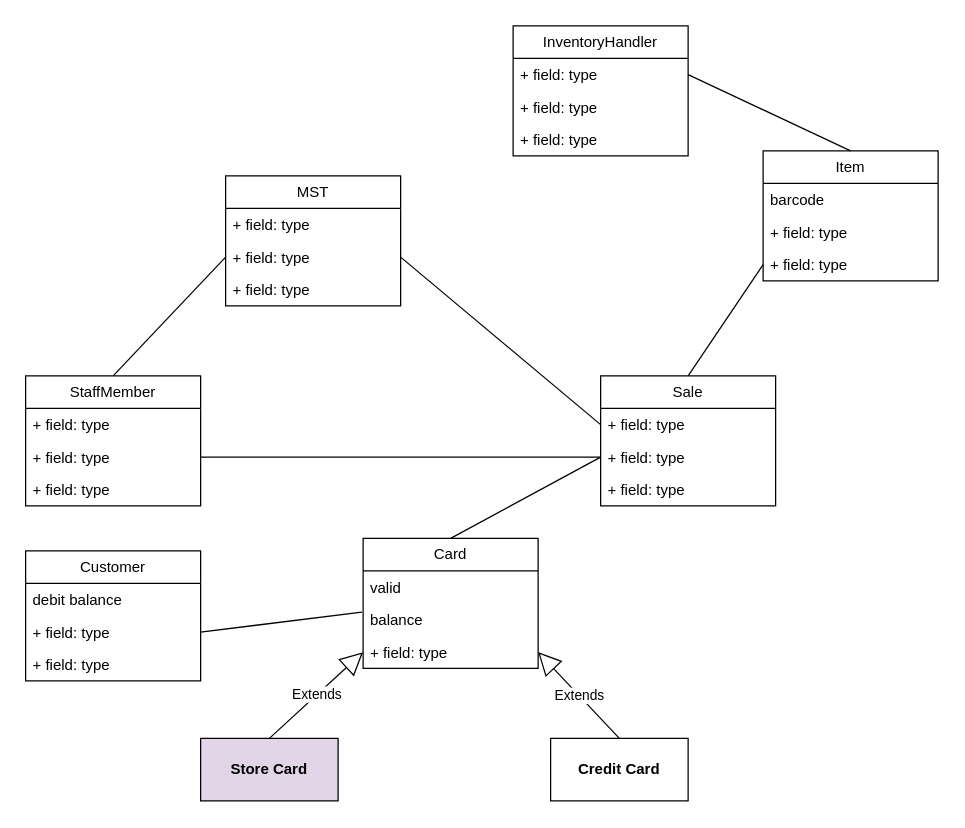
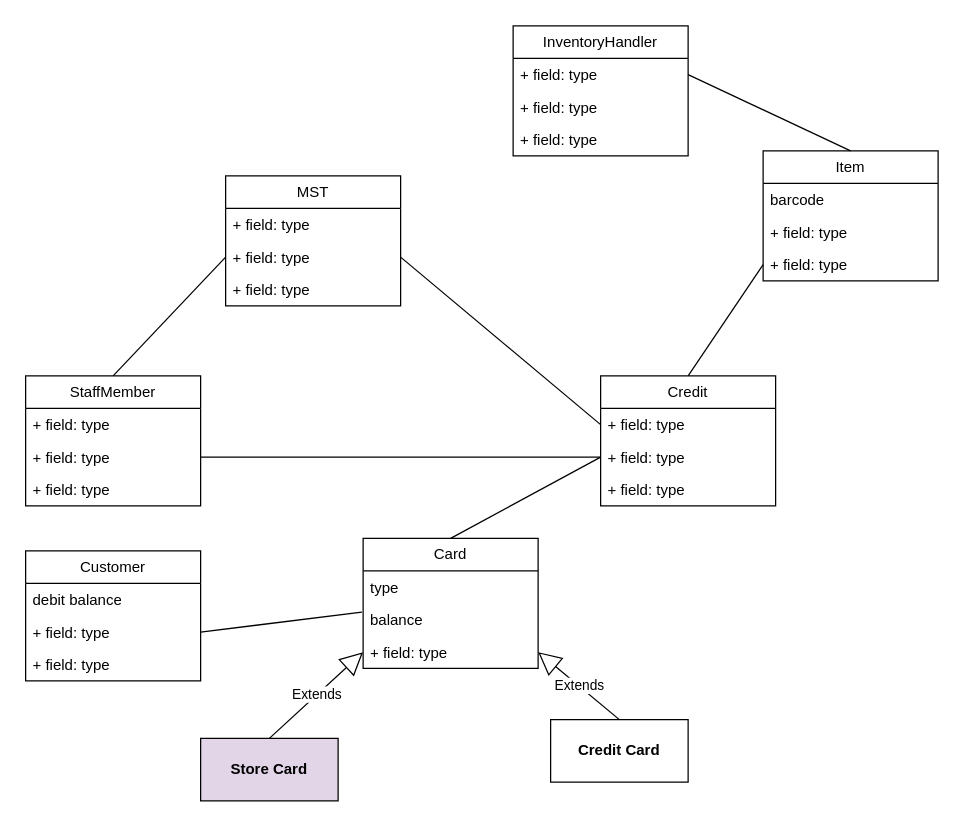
  <mxCell id="0" />
  <mxCell id="1" parent="0" />
  <mxCell id="2" value="Item" style="swimlane;fontStyle=0;childLayout=stackLayout;horizontal=1;startSize=26;fillColor=none;horizontalStack=0;resizeParent=1;resizeParentMax=0;resizeLast=0;collapsible=1;marginBottom=0;whiteSpace=wrap;html=1;" vertex="1" parent="1"><mxGeometry x="610" y="120" width="140" height="104" as="geometry" /></mxCell>
  <mxCell id="3" value="barcode" style="text;strokeColor=none;fillColor=none;align=left;verticalAlign=top;spacingLeft=4;spacingRight=4;overflow=hidden;rotatable=0;points=[[0,0.5],[1,0.5]];portConstraint=eastwest;whiteSpace=wrap;html=1;" vertex="1" parent="2"><mxGeometry y="26" width="140" height="26" as="geometry" /></mxCell>
  <mxCell id="4" value="+ field: type" style="text;strokeColor=none;fillColor=none;align=left;verticalAlign=top;spacingLeft=4;spacingRight=4;overflow=hidden;rotatable=0;points=[[0,0.5],[1,0.5]];portConstraint=eastwest;whiteSpace=wrap;html=1;" vertex="1" parent="2"><mxGeometry y="52" width="140" height="26" as="geometry" /></mxCell>
  <mxCell id="5" value="+ field: type" style="text;strokeColor=none;fillColor=none;align=left;verticalAlign=top;spacingLeft=4;spacingRight=4;overflow=hidden;rotatable=0;points=[[0,0.5],[1,0.5]];portConstraint=eastwest;whiteSpace=wrap;html=1;" vertex="1" parent="2"><mxGeometry y="78" width="140" height="26" as="geometry" /></mxCell>
  <mxCell id="6" value="StaffMember" style="swimlane;fontStyle=0;childLayout=stackLayout;horizontal=1;startSize=26;fillColor=none;horizontalStack=0;resizeParent=1;resizeParentMax=0;resizeLast=0;collapsible=1;marginBottom=0;whiteSpace=wrap;html=1;" vertex="1" parent="1"><mxGeometry x="20" y="300" width="140" height="104" as="geometry" /></mxCell>
  <mxCell id="7" value="+ field: type" style="text;strokeColor=none;fillColor=none;align=left;verticalAlign=top;spacingLeft=4;spacingRight=4;overflow=hidden;rotatable=0;points=[[0,0.5],[1,0.5]];portConstraint=eastwest;whiteSpace=wrap;html=1;" vertex="1" parent="6"><mxGeometry y="26" width="140" height="26" as="geometry" /></mxCell>
  <mxCell id="8" value="+ field: type" style="text;strokeColor=none;fillColor=none;align=left;verticalAlign=top;spacingLeft=4;spacingRight=4;overflow=hidden;rotatable=0;points=[[0,0.5],[1,0.5]];portConstraint=eastwest;whiteSpace=wrap;html=1;" vertex="1" parent="6"><mxGeometry y="52" width="140" height="26" as="geometry" /></mxCell>
  <mxCell id="9" value="+ field: type" style="text;strokeColor=none;fillColor=none;align=left;verticalAlign=top;spacingLeft=4;spacingRight=4;overflow=hidden;rotatable=0;points=[[0,0.5],[1,0.5]];portConstraint=eastwest;whiteSpace=wrap;html=1;" vertex="1" parent="6"><mxGeometry y="78" width="140" height="26" as="geometry" /></mxCell>
- <mxCell id="10" value="Sale" style="swimlane;fontStyle=0;childLayout=stackLayout;horizontal=1;startSize=26;fillColor=none;horizontalStack=0;resizeParent=1;resizeParentMax=0;resizeLast=0;collapsible=1;marginBottom=0;whiteSpace=wrap;html=1;" vertex="1" parent="1"><mxGeometry x="480" y="300" width="140" height="104" as="geometry" /></mxCell>
+ <mxCell id="10" value="Credit" style="swimlane;fontStyle=0;childLayout=stackLayout;horizontal=1;startSize=26;fillColor=none;horizontalStack=0;resizeParent=1;resizeParentMax=0;resizeLast=0;collapsible=1;marginBottom=0;whiteSpace=wrap;html=1;" vertex="1" parent="1"><mxGeometry x="480" y="300" width="140" height="104" as="geometry" /></mxCell>
  <mxCell id="11" value="+ field: type" style="text;strokeColor=none;fillColor=none;align=left;verticalAlign=top;spacingLeft=4;spacingRight=4;overflow=hidden;rotatable=0;points=[[0,0.5],[1,0.5]];portConstraint=eastwest;whiteSpace=wrap;html=1;" vertex="1" parent="10"><mxGeometry y="26" width="140" height="26" as="geometry" /></mxCell>
  <mxCell id="12" value="+ field: type" style="text;strokeColor=none;fillColor=none;align=left;verticalAlign=top;spacingLeft=4;spacingRight=4;overflow=hidden;rotatable=0;points=[[0,0.5],[1,0.5]];portConstraint=eastwest;whiteSpace=wrap;html=1;" vertex="1" parent="10"><mxGeometry y="52" width="140" height="26" as="geometry" /></mxCell>
  <mxCell id="13" value="+ field: type" style="text;strokeColor=none;fillColor=none;align=left;verticalAlign=top;spacingLeft=4;spacingRight=4;overflow=hidden;rotatable=0;points=[[0,0.5],[1,0.5]];portConstraint=eastwest;whiteSpace=wrap;html=1;" vertex="1" parent="10"><mxGeometry y="78" width="140" height="26" as="geometry" /></mxCell>
  <mxCell id="14" value="Card" style="swimlane;fontStyle=0;childLayout=stackLayout;horizontal=1;startSize=26;fillColor=none;horizontalStack=0;resizeParent=1;resizeParentMax=0;resizeLast=0;collapsible=1;marginBottom=0;whiteSpace=wrap;html=1;" vertex="1" parent="1"><mxGeometry x="290" y="430" width="140" height="104" as="geometry" /></mxCell>
- <mxCell id="15" value="valid" style="text;strokeColor=none;fillColor=none;align=left;verticalAlign=top;spacingLeft=4;spacingRight=4;overflow=hidden;rotatable=0;points=[[0,0.5],[1,0.5]];portConstraint=eastwest;whiteSpace=wrap;html=1;" vertex="1" parent="14"><mxGeometry y="26" width="140" height="26" as="geometry" /></mxCell>
+ <mxCell id="15" value="type" style="text;strokeColor=none;fillColor=none;align=left;verticalAlign=top;spacingLeft=4;spacingRight=4;overflow=hidden;rotatable=0;points=[[0,0.5],[1,0.5]];portConstraint=eastwest;whiteSpace=wrap;html=1;" vertex="1" parent="14"><mxGeometry y="26" width="140" height="26" as="geometry" /></mxCell>
  <mxCell id="16" value="balance" style="text;strokeColor=none;fillColor=none;align=left;verticalAlign=top;spacingLeft=4;spacingRight=4;overflow=hidden;rotatable=0;points=[[0,0.5],[1,0.5]];portConstraint=eastwest;whiteSpace=wrap;html=1;" vertex="1" parent="14"><mxGeometry y="52" width="140" height="26" as="geometry" /></mxCell>
  <mxCell id="17" value="+ field: type" style="text;strokeColor=none;fillColor=none;align=left;verticalAlign=top;spacingLeft=4;spacingRight=4;overflow=hidden;rotatable=0;points=[[0,0.5],[1,0.5]];portConstraint=eastwest;whiteSpace=wrap;html=1;" vertex="1" parent="14"><mxGeometry y="78" width="140" height="26" as="geometry" /></mxCell>
  <mxCell id="18" value="&lt;b&gt;Store Card&lt;/b&gt;" style="html=1;whiteSpace=wrap;fillColor=#e1d5e7;" vertex="1" parent="1"><mxGeometry x="160" y="590" width="110" height="50" as="geometry" /></mxCell>
- <mxCell id="19" value="&lt;b&gt;Credit Card&lt;/b&gt;" style="html=1;whiteSpace=wrap;" vertex="1" parent="1"><mxGeometry x="440" y="590" width="110" height="50" as="geometry" /></mxCell>
+ <mxCell id="19" value="&lt;b&gt;Credit Card&lt;/b&gt;" style="html=1;whiteSpace=wrap;" vertex="1" parent="1"><mxGeometry x="440" y="575" width="110" height="50" as="geometry" /></mxCell>
  <mxCell id="20" value="Customer" style="swimlane;fontStyle=0;childLayout=stackLayout;horizontal=1;startSize=26;fillColor=none;horizontalStack=0;resizeParent=1;resizeParentMax=0;resizeLast=0;collapsible=1;marginBottom=0;whiteSpace=wrap;html=1;" vertex="1" parent="1"><mxGeometry x="20" y="440" width="140" height="104" as="geometry" /></mxCell>
  <mxCell id="21" value="debit balance" style="text;strokeColor=none;fillColor=none;align=left;verticalAlign=top;spacingLeft=4;spacingRight=4;overflow=hidden;rotatable=0;points=[[0,0.5],[1,0.5]];portConstraint=eastwest;whiteSpace=wrap;html=1;" vertex="1" parent="20"><mxGeometry y="26" width="140" height="26" as="geometry" /></mxCell>
  <mxCell id="22" value="+ field: type" style="text;strokeColor=none;fillColor=none;align=left;verticalAlign=top;spacingLeft=4;spacingRight=4;overflow=hidden;rotatable=0;points=[[0,0.5],[1,0.5]];portConstraint=eastwest;whiteSpace=wrap;html=1;" vertex="1" parent="20"><mxGeometry y="52" width="140" height="26" as="geometry" /></mxCell>
  <mxCell id="23" value="+ field: type" style="text;strokeColor=none;fillColor=none;align=left;verticalAlign=top;spacingLeft=4;spacingRight=4;overflow=hidden;rotatable=0;points=[[0,0.5],[1,0.5]];portConstraint=eastwest;whiteSpace=wrap;html=1;" vertex="1" parent="20"><mxGeometry y="78" width="140" height="26" as="geometry" /></mxCell>
  <mxCell id="24" value="MST" style="swimlane;fontStyle=0;childLayout=stackLayout;horizontal=1;startSize=26;fillColor=none;horizontalStack=0;resizeParent=1;resizeParentMax=0;resizeLast=0;collapsible=1;marginBottom=0;whiteSpace=wrap;html=1;" vertex="1" parent="1"><mxGeometry x="180" y="140" width="140" height="104" as="geometry" /></mxCell>
  <mxCell id="25" value="+ field: type" style="text;strokeColor=none;fillColor=none;align=left;verticalAlign=top;spacingLeft=4;spacingRight=4;overflow=hidden;rotatable=0;points=[[0,0.5],[1,0.5]];portConstraint=eastwest;whiteSpace=wrap;html=1;" vertex="1" parent="24"><mxGeometry y="26" width="140" height="26" as="geometry" /></mxCell>
  <mxCell id="26" value="+ field: type" style="text;strokeColor=none;fillColor=none;align=left;verticalAlign=top;spacingLeft=4;spacingRight=4;overflow=hidden;rotatable=0;points=[[0,0.5],[1,0.5]];portConstraint=eastwest;whiteSpace=wrap;html=1;" vertex="1" parent="24"><mxGeometry y="52" width="140" height="26" as="geometry" /></mxCell>
  <mxCell id="27" value="+ field: type" style="text;strokeColor=none;fillColor=none;align=left;verticalAlign=top;spacingLeft=4;spacingRight=4;overflow=hidden;rotatable=0;points=[[0,0.5],[1,0.5]];portConstraint=eastwest;whiteSpace=wrap;html=1;" vertex="1" parent="24"><mxGeometry y="78" width="140" height="26" as="geometry" /></mxCell>
  <mxCell id="28" value="" style="endArrow=none;html=1;rounded=0;exitX=0.5;exitY=0;exitDx=0;exitDy=0;entryX=0;entryY=0.5;entryDx=0;entryDy=0;" edge="1" parent="1" source="14" target="12"><mxGeometry width="50" height="50" relative="1" as="geometry"><mxPoint x="370" y="430" as="sourcePoint" /><mxPoint x="370" y="370" as="targetPoint" /></mxGeometry></mxCell>
  <mxCell id="29" value="" style="endArrow=none;html=1;rounded=0;exitX=1;exitY=0.5;exitDx=0;exitDy=0;entryX=-0.007;entryY=1.269;entryDx=0;entryDy=0;entryPerimeter=0;" edge="1" parent="1" source="22" target="15"><mxGeometry width="50" height="50" relative="1" as="geometry"><mxPoint x="410" y="350" as="sourcePoint" /><mxPoint x="420" y="280" as="targetPoint" /></mxGeometry></mxCell>
  <mxCell id="30" value="Extends" style="endArrow=block;endSize=16;endFill=0;html=1;rounded=0;exitX=0.5;exitY=0;exitDx=0;exitDy=0;entryX=0;entryY=0.5;entryDx=0;entryDy=0;" edge="1" parent="1" source="18" target="17"><mxGeometry width="160" relative="1" as="geometry"><mxPoint x="320" y="490" as="sourcePoint" /><mxPoint x="480" y="490" as="targetPoint" /></mxGeometry></mxCell>
  <mxCell id="31" value="Extends" style="endArrow=block;endSize=16;endFill=0;html=1;rounded=0;exitX=0.5;exitY=0;exitDx=0;exitDy=0;entryX=1;entryY=0.5;entryDx=0;entryDy=0;" edge="1" parent="1" source="19" target="17"><mxGeometry width="160" relative="1" as="geometry"><mxPoint x="320" y="490" as="sourcePoint" /><mxPoint x="480" y="490" as="targetPoint" /></mxGeometry></mxCell>
  <mxCell id="32" value="" style="endArrow=none;html=1;rounded=0;exitX=0.5;exitY=0;exitDx=0;exitDy=0;entryX=0;entryY=0.5;entryDx=0;entryDy=0;" edge="1" parent="1" source="6" target="26"><mxGeometry width="50" height="50" relative="1" as="geometry"><mxPoint x="370" y="340" as="sourcePoint" /><mxPoint x="420" y="290" as="targetPoint" /></mxGeometry></mxCell>
  <mxCell id="33" value="" style="endArrow=none;html=1;rounded=0;entryX=0;entryY=0.5;entryDx=0;entryDy=0;exitX=1;exitY=0.5;exitDx=0;exitDy=0;" edge="1" parent="1" source="26" target="11"><mxGeometry width="50" height="50" relative="1" as="geometry"><mxPoint x="370" y="340" as="sourcePoint" /><mxPoint x="420" y="290" as="targetPoint" /></mxGeometry></mxCell>
  <mxCell id="34" value="" style="endArrow=none;html=1;rounded=0;entryX=0;entryY=0.5;entryDx=0;entryDy=0;exitX=0.5;exitY=0;exitDx=0;exitDy=0;" edge="1" parent="1" source="10" target="5"><mxGeometry width="50" height="50" relative="1" as="geometry"><mxPoint x="370" y="340" as="sourcePoint" /><mxPoint x="420" y="290" as="targetPoint" /></mxGeometry></mxCell>
  <mxCell id="35" value="" style="endArrow=none;html=1;rounded=0;exitX=0;exitY=0.5;exitDx=0;exitDy=0;entryX=1;entryY=0.5;entryDx=0;entryDy=0;" edge="1" parent="1" source="12" target="8"><mxGeometry width="50" height="50" relative="1" as="geometry"><mxPoint x="430" y="410" as="sourcePoint" /><mxPoint x="240" y="310" as="targetPoint" /></mxGeometry></mxCell>
  <mxCell id="36" value="InventoryHandler" style="swimlane;fontStyle=0;childLayout=stackLayout;horizontal=1;startSize=26;fillColor=none;horizontalStack=0;resizeParent=1;resizeParentMax=0;resizeLast=0;collapsible=1;marginBottom=0;whiteSpace=wrap;html=1;" vertex="1" parent="1"><mxGeometry x="410" y="20" width="140" height="104" as="geometry" /></mxCell>
  <mxCell id="37" value="+ field: type" style="text;strokeColor=none;fillColor=none;align=left;verticalAlign=top;spacingLeft=4;spacingRight=4;overflow=hidden;rotatable=0;points=[[0,0.5],[1,0.5]];portConstraint=eastwest;whiteSpace=wrap;html=1;" vertex="1" parent="36"><mxGeometry y="26" width="140" height="26" as="geometry" /></mxCell>
  <mxCell id="38" value="+ field: type" style="text;strokeColor=none;fillColor=none;align=left;verticalAlign=top;spacingLeft=4;spacingRight=4;overflow=hidden;rotatable=0;points=[[0,0.5],[1,0.5]];portConstraint=eastwest;whiteSpace=wrap;html=1;" vertex="1" parent="36"><mxGeometry y="52" width="140" height="26" as="geometry" /></mxCell>
  <mxCell id="39" value="+ field: type" style="text;strokeColor=none;fillColor=none;align=left;verticalAlign=top;spacingLeft=4;spacingRight=4;overflow=hidden;rotatable=0;points=[[0,0.5],[1,0.5]];portConstraint=eastwest;whiteSpace=wrap;html=1;" vertex="1" parent="36"><mxGeometry y="78" width="140" height="26" as="geometry" /></mxCell>
  <mxCell id="40" value="" style="endArrow=none;html=1;rounded=0;entryX=1;entryY=0.5;entryDx=0;entryDy=0;exitX=0.5;exitY=0;exitDx=0;exitDy=0;" edge="1" parent="1" source="2" target="37"><mxGeometry width="50" height="50" relative="1" as="geometry"><mxPoint x="420" y="280" as="sourcePoint" /><mxPoint x="470" y="230" as="targetPoint" /></mxGeometry></mxCell>
